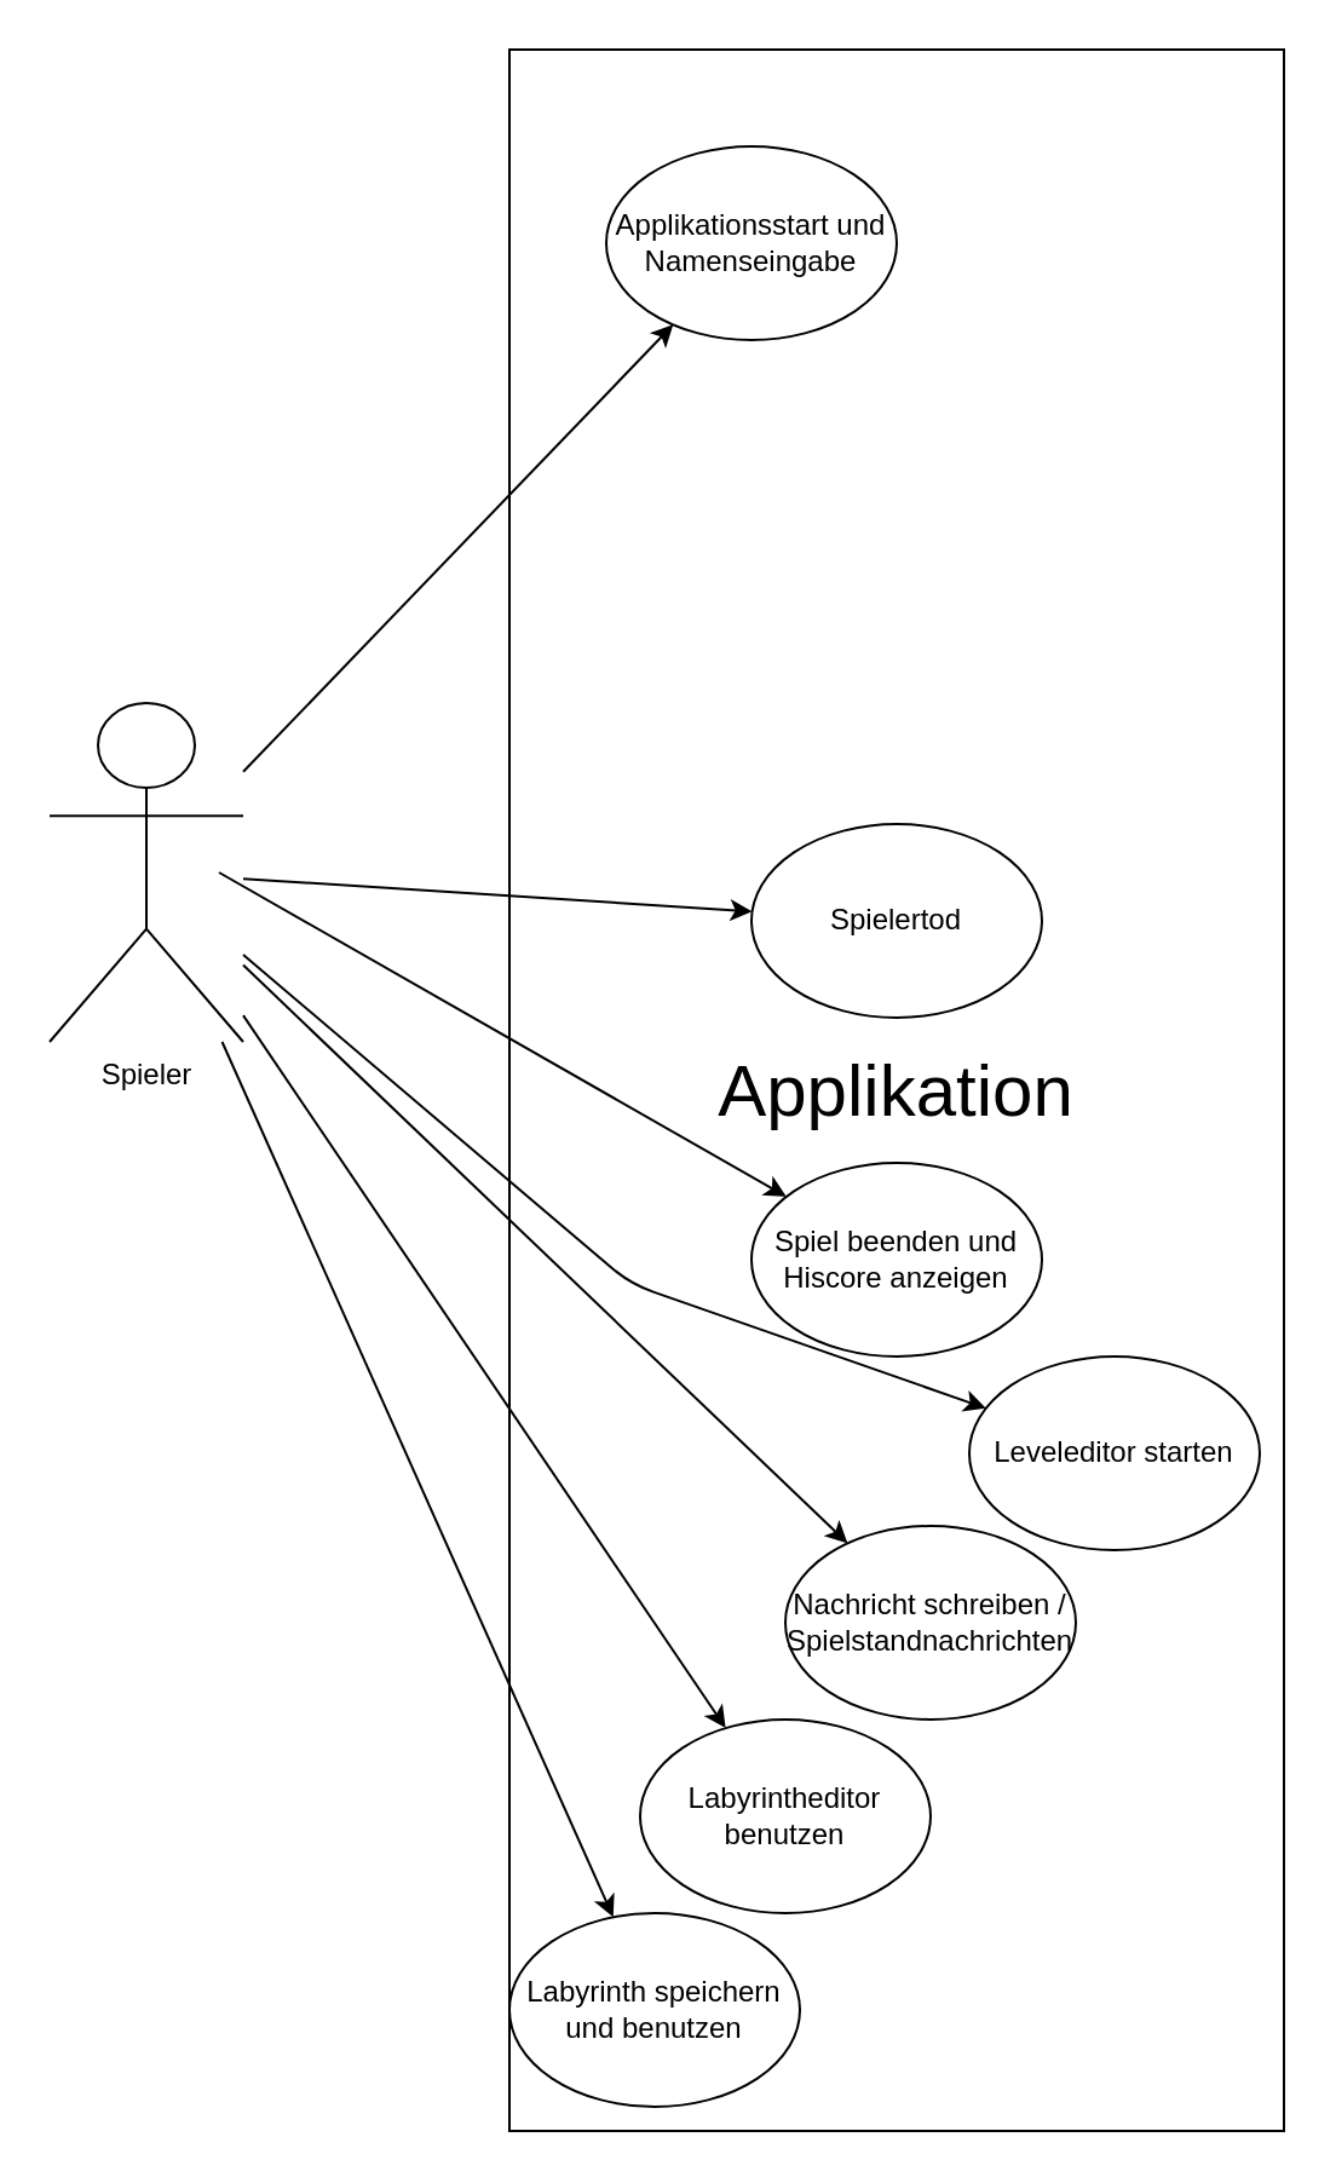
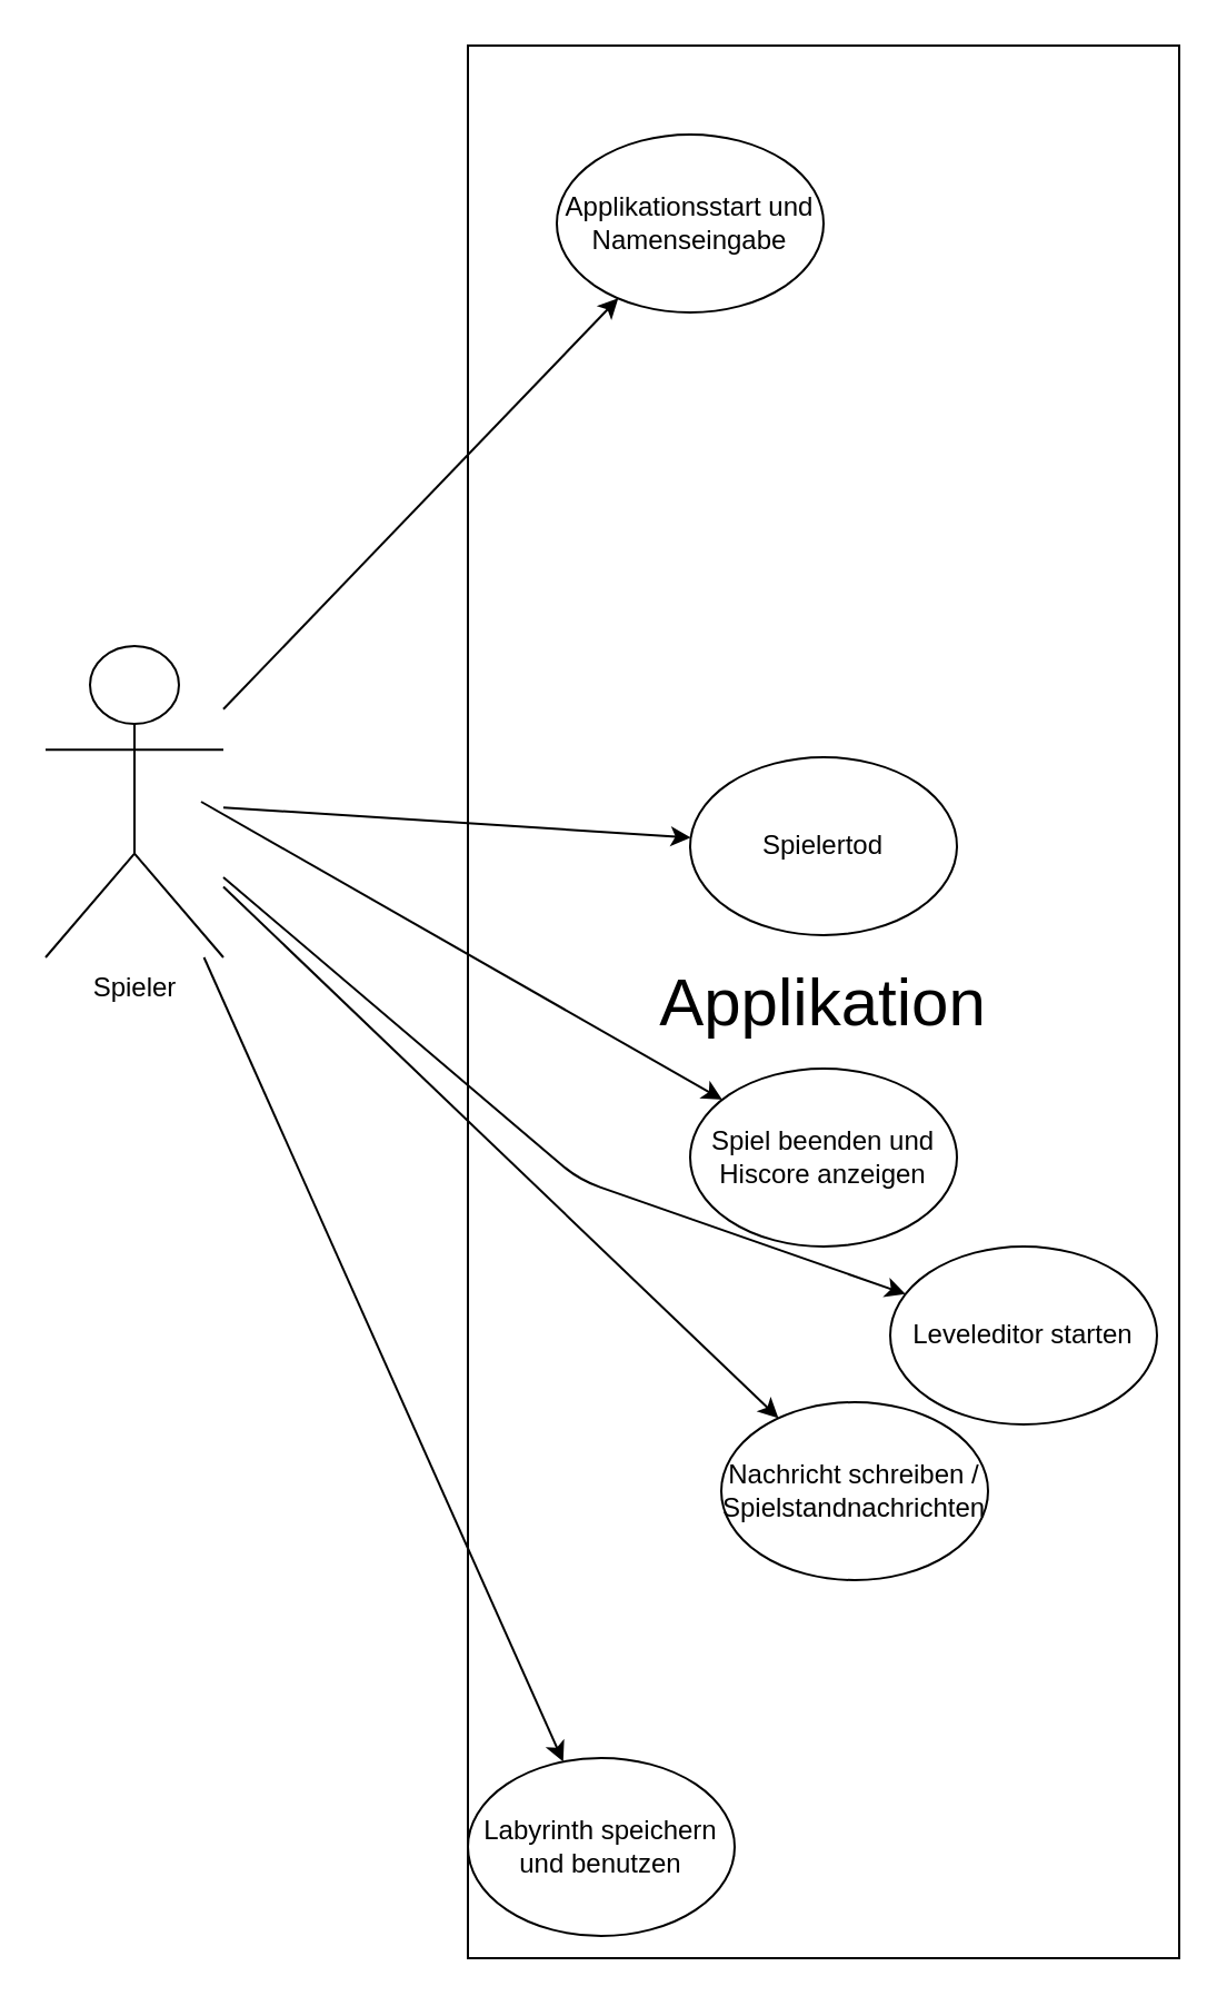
  <mxCell id="0" />
  <mxCell id="1" parent="0" />
  <mxCell id="2" value="&lt;font style=&quot;font-size: 30px&quot;&gt;Applikation&lt;/font&gt;" style="rounded=0;whiteSpace=wrap;html=1;backgroundOutline=0;" vertex="1" parent="1"><mxGeometry x="210" y="20" width="320" height="860" as="geometry" /></mxCell>
  <mxCell id="3" value="Spieler" style="shape=umlActor;verticalLabelPosition=bottom;verticalAlign=top;html=1;outlineConnect=0;" vertex="1" parent="1"><mxGeometry x="20" y="290" width="80" height="140" as="geometry" /></mxCell>
  <mxCell id="4" value="Spielertod" style="ellipse;whiteSpace=wrap;html=1;" vertex="1" parent="1"><mxGeometry x="310" y="340" width="120" height="80" as="geometry" /></mxCell>
  <mxCell id="5" value="Applikationsstart und Namenseingabe" style="ellipse;whiteSpace=wrap;html=1;" vertex="1" parent="1"><mxGeometry x="250" y="60" width="120" height="80" as="geometry" /></mxCell>
  <mxCell id="6" value="Labyrinth speichern und benutzen" style="ellipse;whiteSpace=wrap;html=1;" vertex="1" parent="1"><mxGeometry x="210" y="790" width="120" height="80" as="geometry" /></mxCell>
- <mxCell id="7" value="Labyrintheditor benutzen" style="ellipse;whiteSpace=wrap;html=1;" vertex="1" parent="1"><mxGeometry x="264" y="710" width="120" height="80" as="geometry" /></mxCell>
  <mxCell id="8" value="Nachricht schreiben / Spielstandnachrichten" style="ellipse;whiteSpace=wrap;html=1;" vertex="1" parent="1"><mxGeometry x="324" y="630" width="120" height="80" as="geometry" /></mxCell>
  <mxCell id="9" value="Leveleditor starten" style="ellipse;whiteSpace=wrap;html=1;" vertex="1" parent="1"><mxGeometry x="400" y="560" width="120" height="80" as="geometry" /></mxCell>
  <mxCell id="10" value="Spiel beenden und Hiscore anzeigen" style="ellipse;whiteSpace=wrap;html=1;" vertex="1" parent="1"><mxGeometry x="310" y="480" width="120" height="80" as="geometry" /></mxCell>
  <mxCell id="11" style="edgeStyle=orthogonalEdgeStyle;rounded=0;orthogonalLoop=1;jettySize=auto;html=1;exitX=0.5;exitY=1;exitDx=0;exitDy=0;" edge="1" parent="1" source="2" target="2"><mxGeometry relative="1" as="geometry" /></mxCell>
  <mxCell id="12" value="" style="endArrow=classic;html=1;" edge="1" parent="1" source="3" target="5"><mxGeometry width="50" height="50" relative="1" as="geometry"><mxPoint x="310" y="530" as="sourcePoint" /><mxPoint x="360" y="480" as="targetPoint" /></mxGeometry></mxCell>
  <mxCell id="13" value="" style="endArrow=classic;html=1;" edge="1" parent="1" source="3" target="4"><mxGeometry width="50" height="50" relative="1" as="geometry"><mxPoint x="640" y="506.607" as="sourcePoint" /><mxPoint x="784.627" y="299.997" as="targetPoint" /></mxGeometry></mxCell>
  <mxCell id="14" value="" style="endArrow=classic;html=1;" edge="1" parent="1" target="10"><mxGeometry width="50" height="50" relative="1" as="geometry"><mxPoint x="90" y="360" as="sourcePoint" /><mxPoint x="1014.627" y="319.997" as="targetPoint" /></mxGeometry></mxCell>
  <mxCell id="15" value="" style="endArrow=classic;html=1;" edge="1" parent="1" source="3" target="6"><mxGeometry width="50" height="50" relative="1" as="geometry"><mxPoint x="70" y="360" as="sourcePoint" /><mxPoint x="180" y="520" as="targetPoint" /></mxGeometry></mxCell>
- <mxCell id="16" value="" style="endArrow=classic;html=1;" edge="1" parent="1" source="3" target="7"><mxGeometry width="50" height="50" relative="1" as="geometry"><mxPoint x="50" y="350" as="sourcePoint" /><mxPoint x="190" y="530" as="targetPoint" /></mxGeometry></mxCell>
  <mxCell id="17" value="" style="endArrow=classic;html=1;" edge="1" parent="1" source="3" target="8"><mxGeometry width="50" height="50" relative="1" as="geometry"><mxPoint x="80" y="590" as="sourcePoint" /><mxPoint x="200" y="540" as="targetPoint" /></mxGeometry></mxCell>
  <mxCell id="18" value="" style="endArrow=classic;html=1;" edge="1" parent="1" source="3" target="9"><mxGeometry width="50" height="50" relative="1" as="geometry"><mxPoint x="90" y="600" as="sourcePoint" /><mxPoint x="210" y="550" as="targetPoint" /><Array as="points"><mxPoint x="260" y="530" /></Array></mxGeometry></mxCell>
